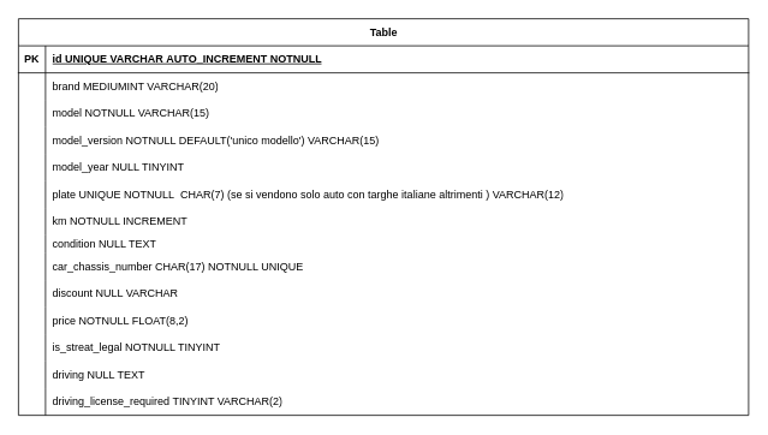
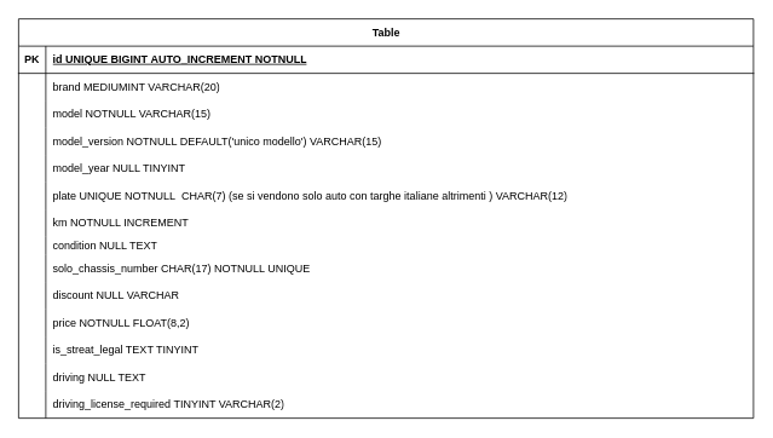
  <mxCell id="0" />
  <mxCell id="1" parent="0" />
  <mxCell id="2" value="Table" style="shape=table;startSize=30;container=1;collapsible=1;childLayout=tableLayout;fixedRows=1;rowLines=0;fontStyle=1;align=center;resizeLast=1;html=1;" vertex="1" parent="1"><mxGeometry x="20" y="20" width="810" height="440" as="geometry" /></mxCell>
  <mxCell id="3" value="" style="shape=tableRow;horizontal=0;startSize=0;swimlaneHead=0;swimlaneBody=0;fillColor=none;collapsible=0;dropTarget=0;points=[[0,0.5],[1,0.5]];portConstraint=eastwest;top=0;left=0;right=0;bottom=1;" vertex="1" parent="2"><mxGeometry y="30" width="810" height="30" as="geometry" /></mxCell>
  <mxCell id="4" value="PK" style="shape=partialRectangle;connectable=0;fillColor=none;top=0;left=0;bottom=0;right=0;fontStyle=1;overflow=hidden;whiteSpace=wrap;html=1;" vertex="1" parent="3"><mxGeometry width="30" height="30" as="geometry"><mxRectangle width="30" height="30" as="alternateBounds" /></mxGeometry></mxCell>
- <mxCell id="5" value="id UNIQUE VARCHAR&amp;nbsp;AUTO_INCREMENT NOTNULL" style="shape=partialRectangle;connectable=0;fillColor=none;top=0;left=0;bottom=0;right=0;align=left;spacingLeft=6;fontStyle=5;overflow=hidden;whiteSpace=wrap;html=1;" vertex="1" parent="3"><mxGeometry x="30" width="780" height="30" as="geometry"><mxRectangle width="780" height="30" as="alternateBounds" /></mxGeometry></mxCell>
+ <mxCell id="5" value="id UNIQUE BIGINT&amp;nbsp;AUTO_INCREMENT NOTNULL" style="shape=partialRectangle;connectable=0;fillColor=none;top=0;left=0;bottom=0;right=0;align=left;spacingLeft=6;fontStyle=5;overflow=hidden;whiteSpace=wrap;html=1;" vertex="1" parent="3"><mxGeometry x="30" width="780" height="30" as="geometry"><mxRectangle width="780" height="30" as="alternateBounds" /></mxGeometry></mxCell>
  <mxCell id="6" value="" style="shape=tableRow;horizontal=0;startSize=0;swimlaneHead=0;swimlaneBody=0;fillColor=none;collapsible=0;dropTarget=0;points=[[0,0.5],[1,0.5]];portConstraint=eastwest;top=0;left=0;right=0;bottom=0;" vertex="1" parent="2"><mxGeometry y="60" width="810" height="30" as="geometry" /></mxCell>
  <mxCell id="7" value="" style="shape=partialRectangle;connectable=0;fillColor=none;top=0;left=0;bottom=0;right=0;editable=1;overflow=hidden;whiteSpace=wrap;html=1;" vertex="1" parent="6"><mxGeometry width="30" height="30" as="geometry"><mxRectangle width="30" height="30" as="alternateBounds" /></mxGeometry></mxCell>
  <mxCell id="8" value="brand MEDIUMINT VARCHAR(20)" style="shape=partialRectangle;connectable=0;fillColor=none;top=0;left=0;bottom=0;right=0;align=left;spacingLeft=6;overflow=hidden;whiteSpace=wrap;html=1;" vertex="1" parent="6"><mxGeometry x="30" width="780" height="30" as="geometry"><mxRectangle width="780" height="30" as="alternateBounds" /></mxGeometry></mxCell>
  <mxCell id="9" value="" style="shape=tableRow;horizontal=0;startSize=0;swimlaneHead=0;swimlaneBody=0;fillColor=none;collapsible=0;dropTarget=0;points=[[0,0.5],[1,0.5]];portConstraint=eastwest;top=0;left=0;right=0;bottom=0;" vertex="1" parent="2"><mxGeometry y="90" width="810" height="30" as="geometry" /></mxCell>
  <mxCell id="10" value="" style="shape=partialRectangle;connectable=0;fillColor=none;top=0;left=0;bottom=0;right=0;editable=1;overflow=hidden;whiteSpace=wrap;html=1;" vertex="1" parent="9"><mxGeometry width="30" height="30" as="geometry"><mxRectangle width="30" height="30" as="alternateBounds" /></mxGeometry></mxCell>
  <mxCell id="11" value="model NOTNULL VARCHAR(15)" style="shape=partialRectangle;connectable=0;fillColor=none;top=0;left=0;bottom=0;right=0;align=left;spacingLeft=6;overflow=hidden;whiteSpace=wrap;html=1;" vertex="1" parent="9"><mxGeometry x="30" width="780" height="30" as="geometry"><mxRectangle width="780" height="30" as="alternateBounds" /></mxGeometry></mxCell>
  <mxCell id="12" value="" style="shape=tableRow;horizontal=0;startSize=0;swimlaneHead=0;swimlaneBody=0;fillColor=none;collapsible=0;dropTarget=0;points=[[0,0.5],[1,0.5]];portConstraint=eastwest;top=0;left=0;right=0;bottom=0;" vertex="1" parent="2"><mxGeometry y="120" width="810" height="30" as="geometry" /></mxCell>
  <mxCell id="13" value="" style="shape=partialRectangle;connectable=0;fillColor=none;top=0;left=0;bottom=0;right=0;editable=1;overflow=hidden;whiteSpace=wrap;html=1;" vertex="1" parent="12"><mxGeometry width="30" height="30" as="geometry"><mxRectangle width="30" height="30" as="alternateBounds" /></mxGeometry></mxCell>
  <mxCell id="14" value="model_version NOTNULL DEFAULT('unico modello') VARCHAR(15)" style="shape=partialRectangle;connectable=0;fillColor=none;top=0;left=0;bottom=0;right=0;align=left;spacingLeft=6;overflow=hidden;whiteSpace=wrap;html=1;" vertex="1" parent="12"><mxGeometry x="30" width="780" height="30" as="geometry"><mxRectangle width="780" height="30" as="alternateBounds" /></mxGeometry></mxCell>
  <mxCell id="15" value="" style="shape=tableRow;horizontal=0;startSize=0;swimlaneHead=0;swimlaneBody=0;fillColor=none;collapsible=0;dropTarget=0;points=[[0,0.5],[1,0.5]];portConstraint=eastwest;top=0;left=0;right=0;bottom=0;" vertex="1" parent="2"><mxGeometry y="150" width="810" height="30" as="geometry" /></mxCell>
  <mxCell id="16" value="" style="shape=partialRectangle;connectable=0;fillColor=none;top=0;left=0;bottom=0;right=0;editable=1;overflow=hidden;whiteSpace=wrap;html=1;" vertex="1" parent="15"><mxGeometry width="30" height="30" as="geometry"><mxRectangle width="30" height="30" as="alternateBounds" /></mxGeometry></mxCell>
  <mxCell id="17" value="model_year NULL TINYINT" style="shape=partialRectangle;connectable=0;fillColor=none;top=0;left=0;bottom=0;right=0;align=left;spacingLeft=6;overflow=hidden;whiteSpace=wrap;html=1;" vertex="1" parent="15"><mxGeometry x="30" width="780" height="30" as="geometry"><mxRectangle width="780" height="30" as="alternateBounds" /></mxGeometry></mxCell>
  <mxCell id="18" value="" style="shape=tableRow;horizontal=0;startSize=0;swimlaneHead=0;swimlaneBody=0;fillColor=none;collapsible=0;dropTarget=0;points=[[0,0.5],[1,0.5]];portConstraint=eastwest;top=0;left=0;right=0;bottom=0;" vertex="1" parent="2"><mxGeometry y="180" width="810" height="30" as="geometry" /></mxCell>
  <mxCell id="19" value="" style="shape=partialRectangle;connectable=0;fillColor=none;top=0;left=0;bottom=0;right=0;editable=1;overflow=hidden;whiteSpace=wrap;html=1;" vertex="1" parent="18"><mxGeometry width="30" height="30" as="geometry"><mxRectangle width="30" height="30" as="alternateBounds" /></mxGeometry></mxCell>
  <mxCell id="20" value="plate UNIQUE NOTNULL&amp;nbsp; CHAR(7) (se si vendono solo auto con targhe italiane altrimenti ) VARCHAR(12)" style="shape=partialRectangle;connectable=0;fillColor=none;top=0;left=0;bottom=0;right=0;align=left;spacingLeft=6;overflow=hidden;whiteSpace=wrap;html=1;" vertex="1" parent="18"><mxGeometry x="30" width="780" height="30" as="geometry"><mxRectangle width="780" height="30" as="alternateBounds" /></mxGeometry></mxCell>
  <mxCell id="21" value="" style="shape=tableRow;horizontal=0;startSize=0;swimlaneHead=0;swimlaneBody=0;fillColor=none;collapsible=0;dropTarget=0;points=[[0,0.5],[1,0.5]];portConstraint=eastwest;top=0;left=0;right=0;bottom=0;" vertex="1" parent="2"><mxGeometry y="210" width="810" height="30" as="geometry" /></mxCell>
  <mxCell id="22" value="" style="shape=partialRectangle;connectable=0;fillColor=none;top=0;left=0;bottom=0;right=0;editable=1;overflow=hidden;whiteSpace=wrap;html=1;" vertex="1" parent="21"><mxGeometry width="30" height="30" as="geometry"><mxRectangle width="30" height="30" as="alternateBounds" /></mxGeometry></mxCell>
  <mxCell id="23" value="km NOTNULL INCREMENT" style="shape=partialRectangle;connectable=0;fillColor=none;top=0;left=0;bottom=0;right=0;align=left;spacingLeft=6;overflow=hidden;whiteSpace=wrap;html=1;" vertex="1" parent="21"><mxGeometry x="30" width="780" height="30" as="geometry"><mxRectangle width="780" height="30" as="alternateBounds" /></mxGeometry></mxCell>
  <mxCell id="24" value="" style="shape=tableRow;horizontal=0;startSize=0;swimlaneHead=0;swimlaneBody=0;fillColor=none;collapsible=0;dropTarget=0;points=[[0,0.5],[1,0.5]];portConstraint=eastwest;top=0;left=0;right=0;bottom=0;" vertex="1" parent="2"><mxGeometry y="240" width="810" height="20" as="geometry" /></mxCell>
  <mxCell id="25" value="" style="shape=partialRectangle;connectable=0;fillColor=none;top=0;left=0;bottom=0;right=0;editable=1;overflow=hidden;whiteSpace=wrap;html=1;" vertex="1" parent="24"><mxGeometry width="30" height="20" as="geometry"><mxRectangle width="30" height="20" as="alternateBounds" /></mxGeometry></mxCell>
  <mxCell id="26" value="condition NULL TEXT" style="shape=partialRectangle;connectable=0;fillColor=none;top=0;left=0;bottom=0;right=0;align=left;spacingLeft=6;overflow=hidden;whiteSpace=wrap;html=1;" vertex="1" parent="24"><mxGeometry x="30" width="780" height="20" as="geometry"><mxRectangle width="780" height="20" as="alternateBounds" /></mxGeometry></mxCell>
  <mxCell id="27" value="" style="shape=tableRow;horizontal=0;startSize=0;swimlaneHead=0;swimlaneBody=0;fillColor=none;collapsible=0;dropTarget=0;points=[[0,0.5],[1,0.5]];portConstraint=eastwest;top=0;left=0;right=0;bottom=0;" vertex="1" parent="2"><mxGeometry y="260" width="810" height="30" as="geometry" /></mxCell>
  <mxCell id="28" value="" style="shape=partialRectangle;connectable=0;fillColor=none;top=0;left=0;bottom=0;right=0;editable=1;overflow=hidden;whiteSpace=wrap;html=1;" vertex="1" parent="27"><mxGeometry width="30" height="30" as="geometry"><mxRectangle width="30" height="30" as="alternateBounds" /></mxGeometry></mxCell>
- <mxCell id="29" value="car_chassis_number CHAR(17) NOTNULL UNIQUE" style="shape=partialRectangle;connectable=0;fillColor=none;top=0;left=0;bottom=0;right=0;align=left;spacingLeft=6;overflow=hidden;whiteSpace=wrap;html=1;" vertex="1" parent="27"><mxGeometry x="30" width="780" height="30" as="geometry"><mxRectangle width="780" height="30" as="alternateBounds" /></mxGeometry></mxCell>
+ <mxCell id="29" value="solo_chassis_number CHAR(17) NOTNULL UNIQUE" style="shape=partialRectangle;connectable=0;fillColor=none;top=0;left=0;bottom=0;right=0;align=left;spacingLeft=6;overflow=hidden;whiteSpace=wrap;html=1;" vertex="1" parent="27"><mxGeometry x="30" width="780" height="30" as="geometry"><mxRectangle width="780" height="30" as="alternateBounds" /></mxGeometry></mxCell>
  <mxCell id="30" value="" style="shape=tableRow;horizontal=0;startSize=0;swimlaneHead=0;swimlaneBody=0;fillColor=none;collapsible=0;dropTarget=0;points=[[0,0.5],[1,0.5]];portConstraint=eastwest;top=0;left=0;right=0;bottom=0;" vertex="1" parent="2"><mxGeometry y="290" width="810" height="30" as="geometry" /></mxCell>
  <mxCell id="31" value="" style="shape=partialRectangle;connectable=0;fillColor=none;top=0;left=0;bottom=0;right=0;editable=1;overflow=hidden;whiteSpace=wrap;html=1;" vertex="1" parent="30"><mxGeometry width="30" height="30" as="geometry"><mxRectangle width="30" height="30" as="alternateBounds" /></mxGeometry></mxCell>
  <mxCell id="32" value="discount NULL VARCHAR" style="shape=partialRectangle;connectable=0;fillColor=none;top=0;left=0;bottom=0;right=0;align=left;spacingLeft=6;overflow=hidden;whiteSpace=wrap;html=1;" vertex="1" parent="30"><mxGeometry x="30" width="780" height="30" as="geometry"><mxRectangle width="780" height="30" as="alternateBounds" /></mxGeometry></mxCell>
  <mxCell id="33" value="" style="shape=tableRow;horizontal=0;startSize=0;swimlaneHead=0;swimlaneBody=0;fillColor=none;collapsible=0;dropTarget=0;points=[[0,0.5],[1,0.5]];portConstraint=eastwest;top=0;left=0;right=0;bottom=0;" vertex="1" parent="2"><mxGeometry y="320" width="810" height="30" as="geometry" /></mxCell>
  <mxCell id="34" value="" style="shape=partialRectangle;connectable=0;fillColor=none;top=0;left=0;bottom=0;right=0;editable=1;overflow=hidden;whiteSpace=wrap;html=1;" vertex="1" parent="33"><mxGeometry width="30" height="30" as="geometry"><mxRectangle width="30" height="30" as="alternateBounds" /></mxGeometry></mxCell>
  <mxCell id="35" value="price NOTNULL FLOAT(8,2)" style="shape=partialRectangle;connectable=0;fillColor=none;top=0;left=0;bottom=0;right=0;align=left;spacingLeft=6;overflow=hidden;whiteSpace=wrap;html=1;" vertex="1" parent="33"><mxGeometry x="30" width="780" height="30" as="geometry"><mxRectangle width="780" height="30" as="alternateBounds" /></mxGeometry></mxCell>
  <mxCell id="36" value="" style="shape=tableRow;horizontal=0;startSize=0;swimlaneHead=0;swimlaneBody=0;fillColor=none;collapsible=0;dropTarget=0;points=[[0,0.5],[1,0.5]];portConstraint=eastwest;top=0;left=0;right=0;bottom=0;" vertex="1" parent="2"><mxGeometry y="350" width="810" height="30" as="geometry" /></mxCell>
  <mxCell id="37" value="" style="shape=partialRectangle;connectable=0;fillColor=none;top=0;left=0;bottom=0;right=0;editable=1;overflow=hidden;whiteSpace=wrap;html=1;" vertex="1" parent="36"><mxGeometry width="30" height="30" as="geometry"><mxRectangle width="30" height="30" as="alternateBounds" /></mxGeometry></mxCell>
- <mxCell id="38" value="is_streat_legal NOTNULL TINYINT" style="shape=partialRectangle;connectable=0;fillColor=none;top=0;left=0;bottom=0;right=0;align=left;spacingLeft=6;overflow=hidden;whiteSpace=wrap;html=1;" vertex="1" parent="36"><mxGeometry x="30" width="780" height="30" as="geometry"><mxRectangle width="780" height="30" as="alternateBounds" /></mxGeometry></mxCell>
+ <mxCell id="38" value="is_streat_legal TEXT TINYINT" style="shape=partialRectangle;connectable=0;fillColor=none;top=0;left=0;bottom=0;right=0;align=left;spacingLeft=6;overflow=hidden;whiteSpace=wrap;html=1;" vertex="1" parent="36"><mxGeometry x="30" width="780" height="30" as="geometry"><mxRectangle width="780" height="30" as="alternateBounds" /></mxGeometry></mxCell>
  <mxCell id="39" value="" style="shape=tableRow;horizontal=0;startSize=0;swimlaneHead=0;swimlaneBody=0;fillColor=none;collapsible=0;dropTarget=0;points=[[0,0.5],[1,0.5]];portConstraint=eastwest;top=0;left=0;right=0;bottom=0;" vertex="1" parent="2"><mxGeometry y="380" width="810" height="30" as="geometry" /></mxCell>
  <mxCell id="40" value="" style="shape=partialRectangle;connectable=0;fillColor=none;top=0;left=0;bottom=0;right=0;editable=1;overflow=hidden;whiteSpace=wrap;html=1;" vertex="1" parent="39"><mxGeometry width="30" height="30" as="geometry"><mxRectangle width="30" height="30" as="alternateBounds" /></mxGeometry></mxCell>
  <mxCell id="41" value="driving NULL TEXT" style="shape=partialRectangle;connectable=0;fillColor=none;top=0;left=0;bottom=0;right=0;align=left;spacingLeft=6;overflow=hidden;whiteSpace=wrap;html=1;" vertex="1" parent="39"><mxGeometry x="30" width="780" height="30" as="geometry"><mxRectangle width="780" height="30" as="alternateBounds" /></mxGeometry></mxCell>
  <mxCell id="42" value="" style="shape=tableRow;horizontal=0;startSize=0;swimlaneHead=0;swimlaneBody=0;fillColor=none;collapsible=0;dropTarget=0;points=[[0,0.5],[1,0.5]];portConstraint=eastwest;top=0;left=0;right=0;bottom=0;" vertex="1" parent="2"><mxGeometry y="410" width="810" height="30" as="geometry" /></mxCell>
  <mxCell id="43" value="" style="shape=partialRectangle;connectable=0;fillColor=none;top=0;left=0;bottom=0;right=0;editable=1;overflow=hidden;whiteSpace=wrap;html=1;" vertex="1" parent="42"><mxGeometry width="30" height="30" as="geometry"><mxRectangle width="30" height="30" as="alternateBounds" /></mxGeometry></mxCell>
  <mxCell id="44" value="driving_license_required TINYINT VARCHAR(2)" style="shape=partialRectangle;connectable=0;fillColor=none;top=0;left=0;bottom=0;right=0;align=left;spacingLeft=6;overflow=hidden;whiteSpace=wrap;html=1;" vertex="1" parent="42"><mxGeometry x="30" width="780" height="30" as="geometry"><mxRectangle width="780" height="30" as="alternateBounds" /></mxGeometry></mxCell>
